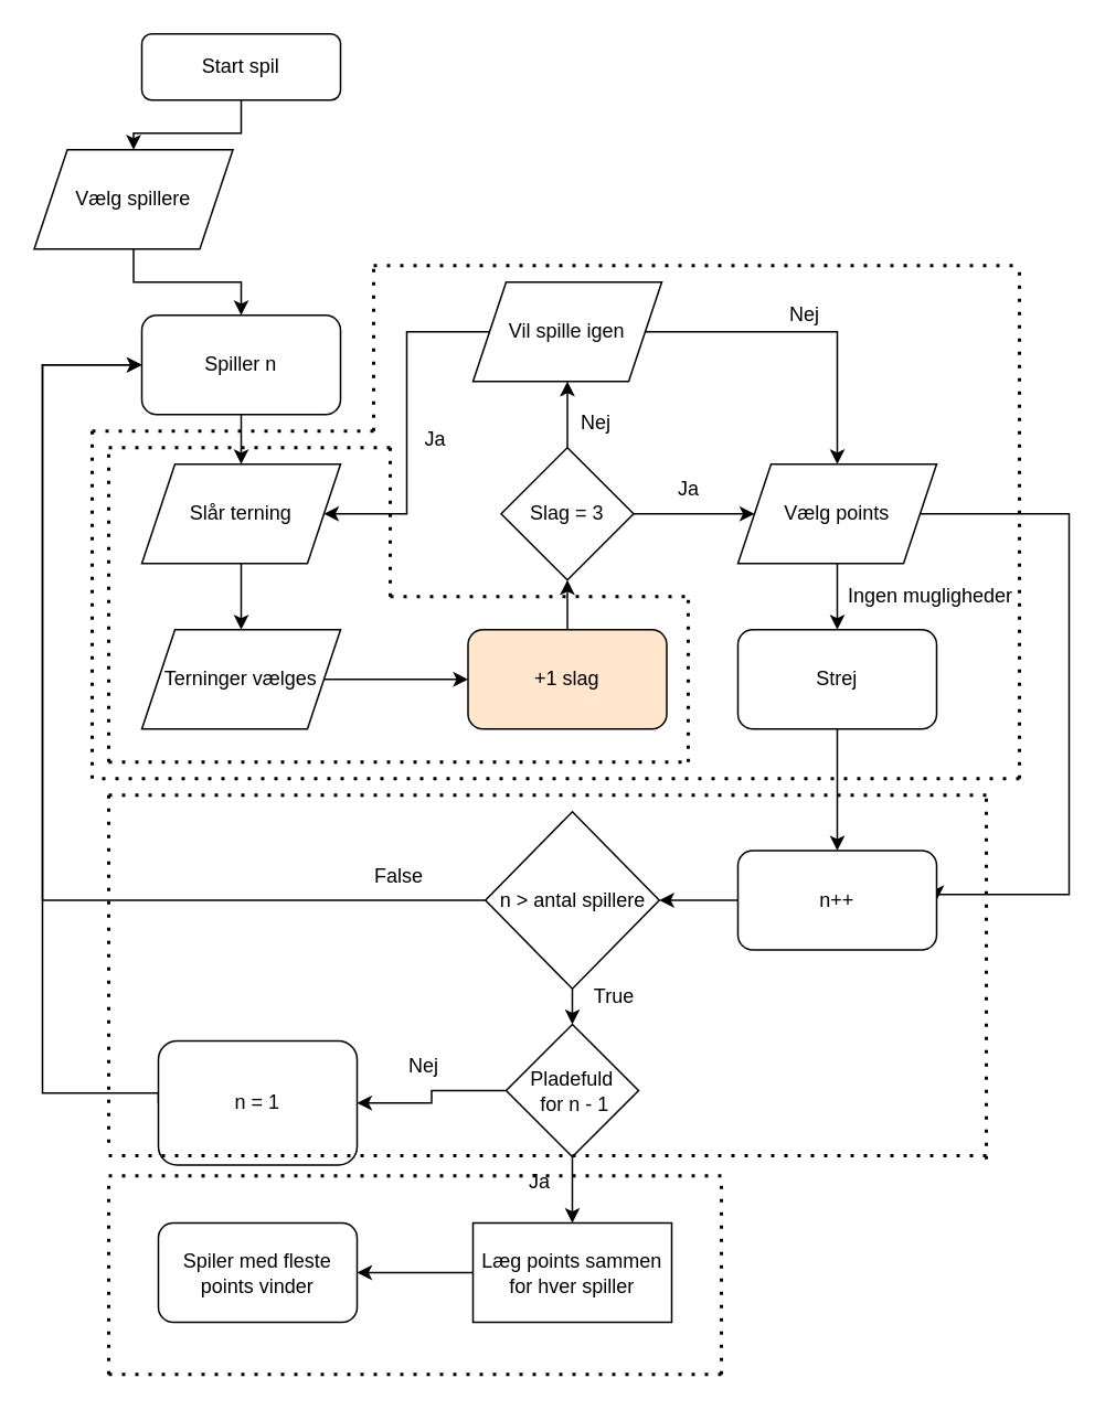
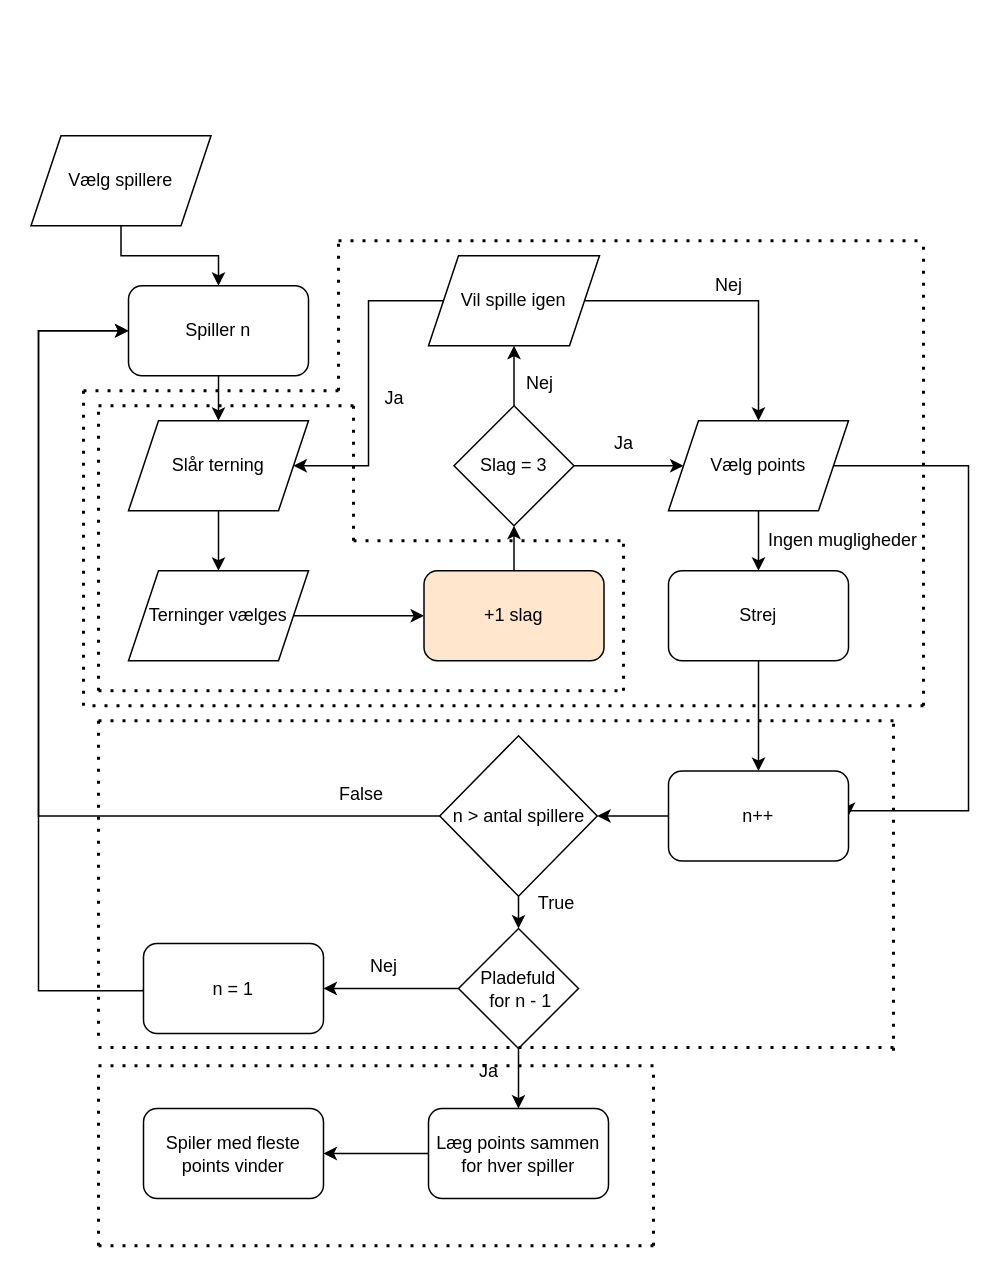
  <mxCell id="0" />
  <mxCell id="1" parent="0" />
- <mxCell id="2" style="edgeStyle=orthogonalEdgeStyle;rounded=0;orthogonalLoop=1;jettySize=auto;html=1;exitX=0.5;exitY=1;exitDx=0;exitDy=0;entryX=0.5;entryY=0;entryDx=0;entryDy=0;" edge="1" parent="1" source="3" target="5"><mxGeometry relative="1" as="geometry" /></mxCell>
- <mxCell id="3" value="Start spil" style="rounded=1;whiteSpace=wrap;html=1;fontSize=12;glass=0;strokeWidth=1;shadow=0;" parent="1" vertex="1"><mxGeometry x="85" y="20" width="120" height="40" as="geometry" /></mxCell>
  <mxCell id="4" style="edgeStyle=orthogonalEdgeStyle;rounded=0;orthogonalLoop=1;jettySize=auto;html=1;exitX=0.5;exitY=1;exitDx=0;exitDy=0;entryX=0.5;entryY=0;entryDx=0;entryDy=0;" edge="1" parent="1" source="5" target="7"><mxGeometry relative="1" as="geometry" /></mxCell>
  <mxCell id="5" value="Vælg spillere" style="shape=parallelogram;perimeter=parallelogramPerimeter;whiteSpace=wrap;html=1;fixedSize=1;" vertex="1" parent="1"><mxGeometry x="20" y="90" width="120" height="60" as="geometry" /></mxCell>
  <mxCell id="6" style="edgeStyle=orthogonalEdgeStyle;rounded=0;orthogonalLoop=1;jettySize=auto;html=1;exitX=0.5;exitY=1;exitDx=0;exitDy=0;entryX=0.5;entryY=0;entryDx=0;entryDy=0;" edge="1" parent="1" source="7" target="9"><mxGeometry relative="1" as="geometry" /></mxCell>
  <mxCell id="7" value="Spiller n" style="rounded=1;whiteSpace=wrap;html=1;" vertex="1" parent="1"><mxGeometry x="85" y="190" width="120" height="60" as="geometry" /></mxCell>
  <mxCell id="8" style="edgeStyle=orthogonalEdgeStyle;rounded=0;orthogonalLoop=1;jettySize=auto;html=1;exitX=0.5;exitY=1;exitDx=0;exitDy=0;entryX=0.5;entryY=0;entryDx=0;entryDy=0;" edge="1" parent="1" source="9" target="18"><mxGeometry relative="1" as="geometry" /></mxCell>
  <mxCell id="9" value="Slår terning" style="shape=parallelogram;perimeter=parallelogramPerimeter;whiteSpace=wrap;html=1;fixedSize=1;" vertex="1" parent="1"><mxGeometry x="85" y="280" width="120" height="60" as="geometry" /></mxCell>
  <mxCell id="10" style="edgeStyle=orthogonalEdgeStyle;rounded=0;orthogonalLoop=1;jettySize=auto;html=1;exitX=0;exitY=0.5;exitDx=0;exitDy=0;entryX=1;entryY=0.5;entryDx=0;entryDy=0;" edge="1" parent="1" source="12" target="9"><mxGeometry relative="1" as="geometry"><Array as="points"><mxPoint x="245" y="200" /><mxPoint x="245" y="310" /></Array></mxGeometry></mxCell>
  <mxCell id="11" style="edgeStyle=orthogonalEdgeStyle;rounded=0;orthogonalLoop=1;jettySize=auto;html=1;exitX=1;exitY=0.5;exitDx=0;exitDy=0;entryX=0.5;entryY=0;entryDx=0;entryDy=0;" edge="1" parent="1" source="12" target="24"><mxGeometry relative="1" as="geometry" /></mxCell>
  <mxCell id="12" value="Vil spille igen" style="shape=parallelogram;perimeter=parallelogramPerimeter;whiteSpace=wrap;html=1;fixedSize=1;" vertex="1" parent="1"><mxGeometry x="285" y="170" width="114" height="60" as="geometry" /></mxCell>
  <mxCell id="13" style="edgeStyle=orthogonalEdgeStyle;rounded=0;orthogonalLoop=1;jettySize=auto;html=1;exitX=0.5;exitY=0;exitDx=0;exitDy=0;entryX=0.5;entryY=1;entryDx=0;entryDy=0;" edge="1" parent="1" source="15" target="12"><mxGeometry relative="1" as="geometry" /></mxCell>
  <mxCell id="14" style="edgeStyle=orthogonalEdgeStyle;rounded=0;orthogonalLoop=1;jettySize=auto;html=1;exitX=1;exitY=0.5;exitDx=0;exitDy=0;entryX=0;entryY=0.5;entryDx=0;entryDy=0;" edge="1" parent="1" source="15" target="24"><mxGeometry relative="1" as="geometry" /></mxCell>
  <mxCell id="15" value="Slag = 3" style="rhombus;whiteSpace=wrap;html=1;" vertex="1" parent="1"><mxGeometry x="302" y="270" width="80" height="80" as="geometry" /></mxCell>
  <mxCell id="16" value="Nej" style="text;html=1;align=center;verticalAlign=middle;resizable=0;points=[];autosize=1;strokeColor=none;fillColor=none;" vertex="1" parent="1"><mxGeometry x="339" y="240" width="40" height="30" as="geometry" /></mxCell>
  <mxCell id="17" style="edgeStyle=orthogonalEdgeStyle;rounded=0;orthogonalLoop=1;jettySize=auto;html=1;exitX=1;exitY=0.5;exitDx=0;exitDy=0;entryX=0;entryY=0.5;entryDx=0;entryDy=0;" edge="1" parent="1" source="18" target="20"><mxGeometry relative="1" as="geometry" /></mxCell>
  <mxCell id="18" value="Terninger vælges" style="shape=parallelogram;perimeter=parallelogramPerimeter;whiteSpace=wrap;html=1;fixedSize=1;" vertex="1" parent="1"><mxGeometry x="85" y="380" width="120" height="60" as="geometry" /></mxCell>
  <mxCell id="19" style="edgeStyle=orthogonalEdgeStyle;rounded=0;orthogonalLoop=1;jettySize=auto;html=1;exitX=0.5;exitY=0;exitDx=0;exitDy=0;entryX=0.5;entryY=1;entryDx=0;entryDy=0;" edge="1" parent="1" source="20" target="15"><mxGeometry relative="1" as="geometry" /></mxCell>
  <mxCell id="20" value="+1 slag" style="rounded=1;whiteSpace=wrap;html=1;fillColor=#ffe6cc;" vertex="1" parent="1"><mxGeometry x="282" y="380" width="120" height="60" as="geometry" /></mxCell>
  <mxCell id="21" value="Ja" style="text;html=1;align=center;verticalAlign=middle;resizable=0;points=[];autosize=1;strokeColor=none;fillColor=none;" vertex="1" parent="1"><mxGeometry x="242" y="250" width="40" height="30" as="geometry" /></mxCell>
  <mxCell id="22" style="edgeStyle=orthogonalEdgeStyle;rounded=0;orthogonalLoop=1;jettySize=auto;html=1;exitX=0.5;exitY=1;exitDx=0;exitDy=0;entryX=0.5;entryY=0;entryDx=0;entryDy=0;" edge="1" parent="1" source="24" target="30"><mxGeometry relative="1" as="geometry" /></mxCell>
  <mxCell id="23" style="edgeStyle=orthogonalEdgeStyle;rounded=0;orthogonalLoop=1;jettySize=auto;html=1;exitX=1;exitY=0.5;exitDx=0;exitDy=0;entryX=1;entryY=0.5;entryDx=0;entryDy=0;" edge="1" parent="1" source="24" target="28"><mxGeometry relative="1" as="geometry"><Array as="points"><mxPoint x="645" y="310" /><mxPoint x="645" y="540" /><mxPoint x="565" y="540" /></Array></mxGeometry></mxCell>
  <mxCell id="24" value="Vælg points" style="shape=parallelogram;perimeter=parallelogramPerimeter;whiteSpace=wrap;html=1;fixedSize=1;" vertex="1" parent="1"><mxGeometry x="445" y="280" width="120" height="60" as="geometry" /></mxCell>
  <mxCell id="25" value="Ja" style="text;html=1;align=center;verticalAlign=middle;resizable=0;points=[];autosize=1;strokeColor=none;fillColor=none;" vertex="1" parent="1"><mxGeometry x="395" y="280" width="40" height="30" as="geometry" /></mxCell>
  <mxCell id="26" value="Nej" style="text;html=1;align=center;verticalAlign=middle;resizable=0;points=[];autosize=1;strokeColor=none;fillColor=none;" vertex="1" parent="1"><mxGeometry x="465" y="175" width="40" height="30" as="geometry" /></mxCell>
  <mxCell id="27" style="edgeStyle=orthogonalEdgeStyle;rounded=0;orthogonalLoop=1;jettySize=auto;html=1;exitX=0;exitY=0.5;exitDx=0;exitDy=0;entryX=1;entryY=0.5;entryDx=0;entryDy=0;" edge="1" parent="1" source="28" target="34"><mxGeometry relative="1" as="geometry" /></mxCell>
  <mxCell id="28" value="n++" style="rounded=1;whiteSpace=wrap;html=1;" vertex="1" parent="1"><mxGeometry x="445" y="513.5" width="120" height="60" as="geometry" /></mxCell>
  <mxCell id="29" style="edgeStyle=orthogonalEdgeStyle;rounded=0;orthogonalLoop=1;jettySize=auto;html=1;exitX=0.5;exitY=1;exitDx=0;exitDy=0;entryX=0.5;entryY=0;entryDx=0;entryDy=0;" edge="1" parent="1" source="30" target="28"><mxGeometry relative="1" as="geometry" /></mxCell>
  <mxCell id="30" value="Strej" style="rounded=1;whiteSpace=wrap;html=1;" vertex="1" parent="1"><mxGeometry x="445" y="380" width="120" height="60" as="geometry" /></mxCell>
  <mxCell id="31" value="Ingen mugligheder" style="text;html=1;align=center;verticalAlign=middle;resizable=0;points=[];autosize=1;strokeColor=none;fillColor=none;" vertex="1" parent="1"><mxGeometry x="501" y="345" width="120" height="30" as="geometry" /></mxCell>
  <mxCell id="32" style="edgeStyle=orthogonalEdgeStyle;rounded=0;orthogonalLoop=1;jettySize=auto;html=1;exitX=0.5;exitY=1;exitDx=0;exitDy=0;entryX=0.5;entryY=0;entryDx=0;entryDy=0;" edge="1" parent="1" source="34" target="37"><mxGeometry relative="1" as="geometry" /></mxCell>
  <mxCell id="33" style="edgeStyle=orthogonalEdgeStyle;rounded=0;orthogonalLoop=1;jettySize=auto;html=1;exitX=0;exitY=0.5;exitDx=0;exitDy=0;entryX=0;entryY=0.5;entryDx=0;entryDy=0;" edge="1" parent="1" source="34" target="7"><mxGeometry relative="1" as="geometry"><Array as="points"><mxPoint x="25" y="543" /><mxPoint x="25" y="220" /></Array></mxGeometry></mxCell>
  <mxCell id="34" value="n &amp;gt; antal spillere" style="rhombus;whiteSpace=wrap;html=1;" vertex="1" parent="1"><mxGeometry x="292.5" y="490" width="105" height="107" as="geometry" /></mxCell>
  <mxCell id="35" style="edgeStyle=orthogonalEdgeStyle;rounded=0;orthogonalLoop=1;jettySize=auto;html=1;exitX=0;exitY=0.5;exitDx=0;exitDy=0;entryX=1;entryY=0.5;entryDx=0;entryDy=0;" edge="1" parent="1" source="37" target="40"><mxGeometry relative="1" as="geometry" /></mxCell>
  <mxCell id="36" style="edgeStyle=orthogonalEdgeStyle;rounded=0;orthogonalLoop=1;jettySize=auto;html=1;exitX=0.5;exitY=1;exitDx=0;exitDy=0;entryX=0.5;entryY=0;entryDx=0;entryDy=0;" edge="1" parent="1" source="37" target="45"><mxGeometry relative="1" as="geometry" /></mxCell>
  <mxCell id="37" value="Pladefuld&lt;br&gt;&amp;nbsp;for n - 1" style="rhombus;whiteSpace=wrap;html=1;" vertex="1" parent="1"><mxGeometry x="305" y="618.5" width="80" height="80" as="geometry" /></mxCell>
  <mxCell id="38" value="True" style="text;html=1;align=center;verticalAlign=middle;resizable=0;points=[];autosize=1;strokeColor=none;fillColor=none;" vertex="1" parent="1"><mxGeometry x="345" y="586.5" width="50" height="30" as="geometry" /></mxCell>
  <mxCell id="39" style="edgeStyle=orthogonalEdgeStyle;rounded=0;orthogonalLoop=1;jettySize=auto;html=1;exitX=0;exitY=0.5;exitDx=0;exitDy=0;entryX=0;entryY=0.5;entryDx=0;entryDy=0;" edge="1" parent="1" source="40" target="7"><mxGeometry relative="1" as="geometry"><Array as="points"><mxPoint x="95" y="660" /><mxPoint x="25" y="660" /><mxPoint x="25" y="220" /></Array></mxGeometry></mxCell>
- <mxCell id="40" value="n = 1" style="rounded=1;whiteSpace=wrap;html=1;" vertex="1" parent="1"><mxGeometry x="95" y="628.5" width="120" height="75" as="geometry" /></mxCell>
+ <mxCell id="40" value="n = 1" style="rounded=1;whiteSpace=wrap;html=1;" vertex="1" parent="1"><mxGeometry x="95" y="628.5" width="120" height="60" as="geometry" /></mxCell>
  <mxCell id="41" value="False" style="text;html=1;align=center;verticalAlign=middle;resizable=0;points=[];autosize=1;strokeColor=none;fillColor=none;" vertex="1" parent="1"><mxGeometry x="215" y="513.5" width="50" height="30" as="geometry" /></mxCell>
  <mxCell id="42" value="Ja" style="text;html=1;align=center;verticalAlign=middle;resizable=0;points=[];autosize=1;strokeColor=none;fillColor=none;" vertex="1" parent="1"><mxGeometry x="305" y="698.5" width="40" height="30" as="geometry" /></mxCell>
  <mxCell id="43" value="Nej" style="text;html=1;align=center;verticalAlign=middle;resizable=0;points=[];autosize=1;strokeColor=none;fillColor=none;" vertex="1" parent="1"><mxGeometry x="235" y="628.5" width="40" height="30" as="geometry" /></mxCell>
  <mxCell id="44" style="edgeStyle=orthogonalEdgeStyle;rounded=0;orthogonalLoop=1;jettySize=auto;html=1;exitX=0;exitY=0.5;exitDx=0;exitDy=0;entryX=1;entryY=0.5;entryDx=0;entryDy=0;" edge="1" parent="1" source="45" target="46"><mxGeometry relative="1" as="geometry" /></mxCell>
- <mxCell id="45" value="Læg points sammen for hver spiller" style="whiteSpace=wrap;html=1;rounded=0;" vertex="1" parent="1"><mxGeometry x="285" y="738.5" width="120" height="60" as="geometry" /></mxCell>
+ <mxCell id="45" value="Læg points sammen for hver spiller" style="rounded=1;whiteSpace=wrap;html=1;" vertex="1" parent="1"><mxGeometry x="285" y="738.5" width="120" height="60" as="geometry" /></mxCell>
  <mxCell id="46" value="Spiler med fleste points vinder" style="rounded=1;whiteSpace=wrap;html=1;" vertex="1" parent="1"><mxGeometry x="95" y="738.5" width="120" height="60" as="geometry" /></mxCell>
  <mxCell id="47" value="" style="endArrow=none;dashed=1;html=1;dashPattern=1 3;strokeWidth=2;rounded=0;" edge="1" parent="1"><mxGeometry width="50" height="50" relative="1" as="geometry"><mxPoint x="65" y="270" as="sourcePoint" /><mxPoint x="235" y="270" as="targetPoint" /></mxGeometry></mxCell>
  <mxCell id="48" value="" style="endArrow=none;dashed=1;html=1;dashPattern=1 3;strokeWidth=2;rounded=0;" edge="1" parent="1"><mxGeometry width="50" height="50" relative="1" as="geometry"><mxPoint x="65" y="460" as="sourcePoint" /><mxPoint x="65" y="270" as="targetPoint" /></mxGeometry></mxCell>
  <mxCell id="49" value="" style="endArrow=none;dashed=1;html=1;dashPattern=1 3;strokeWidth=2;rounded=0;" edge="1" parent="1"><mxGeometry width="50" height="50" relative="1" as="geometry"><mxPoint x="65" y="460" as="sourcePoint" /><mxPoint x="415" y="460" as="targetPoint" /></mxGeometry></mxCell>
  <mxCell id="50" value="" style="endArrow=none;dashed=1;html=1;dashPattern=1 3;strokeWidth=2;rounded=0;" edge="1" parent="1"><mxGeometry width="50" height="50" relative="1" as="geometry"><mxPoint x="415" y="460" as="sourcePoint" /><mxPoint x="415" y="360" as="targetPoint" /></mxGeometry></mxCell>
  <mxCell id="51" value="" style="endArrow=none;dashed=1;html=1;dashPattern=1 3;strokeWidth=2;rounded=0;" edge="1" parent="1"><mxGeometry width="50" height="50" relative="1" as="geometry"><mxPoint x="235" y="360" as="sourcePoint" /><mxPoint x="415" y="360" as="targetPoint" /></mxGeometry></mxCell>
  <mxCell id="52" value="" style="endArrow=none;dashed=1;html=1;dashPattern=1 3;strokeWidth=2;rounded=0;" edge="1" parent="1"><mxGeometry width="50" height="50" relative="1" as="geometry"><mxPoint x="235" y="360" as="sourcePoint" /><mxPoint x="235" y="270" as="targetPoint" /></mxGeometry></mxCell>
  <mxCell id="53" value="" style="endArrow=none;dashed=1;html=1;dashPattern=1 3;strokeWidth=2;rounded=0;" edge="1" parent="1"><mxGeometry width="50" height="50" relative="1" as="geometry"><mxPoint x="65" y="710" as="sourcePoint" /><mxPoint x="435" y="710" as="targetPoint" /></mxGeometry></mxCell>
  <mxCell id="54" value="" style="endArrow=none;dashed=1;html=1;dashPattern=1 3;strokeWidth=2;rounded=0;" edge="1" parent="1"><mxGeometry width="50" height="50" relative="1" as="geometry"><mxPoint x="65" y="830" as="sourcePoint" /><mxPoint x="65" y="710" as="targetPoint" /></mxGeometry></mxCell>
  <mxCell id="55" value="" style="endArrow=none;dashed=1;html=1;dashPattern=1 3;strokeWidth=2;rounded=0;" edge="1" parent="1"><mxGeometry width="50" height="50" relative="1" as="geometry"><mxPoint x="65" y="830" as="sourcePoint" /><mxPoint x="435" y="830" as="targetPoint" /></mxGeometry></mxCell>
  <mxCell id="56" value="" style="endArrow=none;dashed=1;html=1;dashPattern=1 3;strokeWidth=2;rounded=0;" edge="1" parent="1"><mxGeometry width="50" height="50" relative="1" as="geometry"><mxPoint x="435" y="830" as="sourcePoint" /><mxPoint x="435" y="713.5" as="targetPoint" /></mxGeometry></mxCell>
  <mxCell id="57" value="" style="endArrow=none;dashed=1;html=1;dashPattern=1 3;strokeWidth=2;rounded=0;" edge="1" parent="1"><mxGeometry width="50" height="50" relative="1" as="geometry"><mxPoint x="65" y="480" as="sourcePoint" /><mxPoint x="595" y="480" as="targetPoint" /></mxGeometry></mxCell>
  <mxCell id="58" value="" style="endArrow=none;dashed=1;html=1;dashPattern=1 3;strokeWidth=2;rounded=0;" edge="1" parent="1"><mxGeometry width="50" height="50" relative="1" as="geometry"><mxPoint x="65" y="690" as="sourcePoint" /><mxPoint x="65" y="480" as="targetPoint" /></mxGeometry></mxCell>
  <mxCell id="59" value="" style="endArrow=none;dashed=1;html=1;dashPattern=1 3;strokeWidth=2;rounded=0;" edge="1" parent="1"><mxGeometry width="50" height="50" relative="1" as="geometry"><mxPoint x="65" y="697.81" as="sourcePoint" /><mxPoint x="595" y="697.81" as="targetPoint" /></mxGeometry></mxCell>
  <mxCell id="60" value="" style="endArrow=none;dashed=1;html=1;dashPattern=1 3;strokeWidth=2;rounded=0;" edge="1" parent="1"><mxGeometry width="50" height="50" relative="1" as="geometry"><mxPoint x="595" y="700" as="sourcePoint" /><mxPoint x="595" y="480" as="targetPoint" /></mxGeometry></mxCell>
  <mxCell id="61" value="" style="endArrow=none;dashed=1;html=1;dashPattern=1 3;strokeWidth=2;rounded=0;" edge="1" parent="1"><mxGeometry width="50" height="50" relative="1" as="geometry"><mxPoint x="225" y="160" as="sourcePoint" /><mxPoint x="615" y="160" as="targetPoint" /></mxGeometry></mxCell>
  <mxCell id="62" value="" style="endArrow=none;dashed=1;html=1;dashPattern=1 3;strokeWidth=2;rounded=0;" edge="1" parent="1"><mxGeometry width="50" height="50" relative="1" as="geometry"><mxPoint x="225" y="260" as="sourcePoint" /><mxPoint x="225" y="160" as="targetPoint" /></mxGeometry></mxCell>
  <mxCell id="63" value="" style="endArrow=none;dashed=1;html=1;dashPattern=1 3;strokeWidth=2;rounded=0;" edge="1" parent="1"><mxGeometry width="50" height="50" relative="1" as="geometry"><mxPoint x="55" y="260" as="sourcePoint" /><mxPoint x="225" y="260" as="targetPoint" /></mxGeometry></mxCell>
  <mxCell id="64" value="" style="endArrow=none;dashed=1;html=1;dashPattern=1 3;strokeWidth=2;rounded=0;" edge="1" parent="1"><mxGeometry width="50" height="50" relative="1" as="geometry"><mxPoint x="55" y="470" as="sourcePoint" /><mxPoint x="55" y="260" as="targetPoint" /></mxGeometry></mxCell>
  <mxCell id="65" value="" style="endArrow=none;dashed=1;html=1;dashPattern=1 3;strokeWidth=2;rounded=0;" edge="1" parent="1"><mxGeometry width="50" height="50" relative="1" as="geometry"><mxPoint x="615" y="470" as="sourcePoint" /><mxPoint x="55" y="470" as="targetPoint" /></mxGeometry></mxCell>
  <mxCell id="66" value="" style="endArrow=none;dashed=1;html=1;dashPattern=1 3;strokeWidth=2;rounded=0;" edge="1" parent="1"><mxGeometry width="50" height="50" relative="1" as="geometry"><mxPoint x="615" y="470" as="sourcePoint" /><mxPoint x="615" y="160" as="targetPoint" /></mxGeometry></mxCell>
